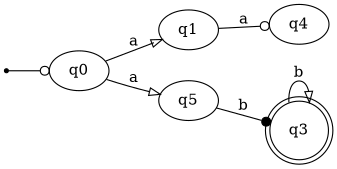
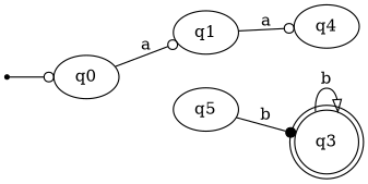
  digraph {
    rankdir=LR
    edge [arrowhead=odot]
    inic [shape=point]
    q0
    q1
    n4 [label=q5]
    q4
    q3 [shape=doublecircle]
    inic -> q0
-   q0 -> q1 [arrowhead=onormal label=a]
-   q0 -> n4 [arrowhead=onormal label=a]
+   q0 -> q1 [label=a]
    q1 -> q4 [label=a]
    n4 -> q3 [arrowhead=dot label=b]
    q3 -> q3 [arrowhead=onormal label=b]
  }
